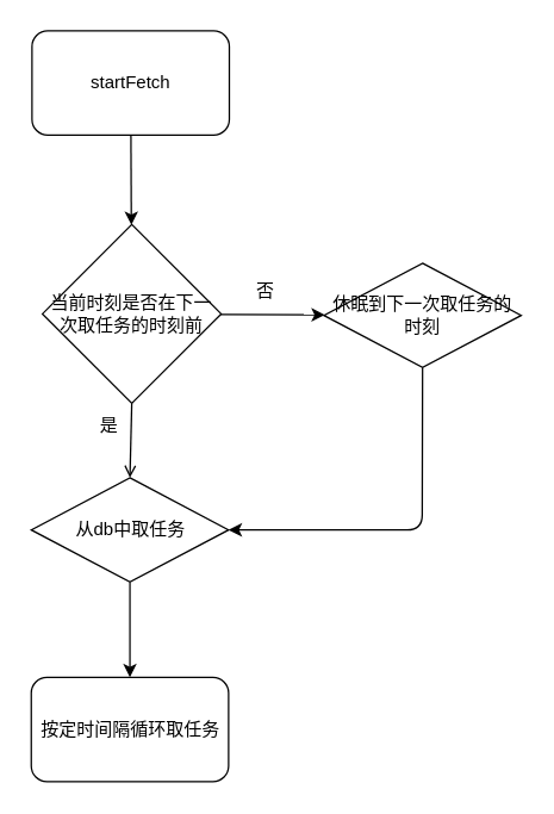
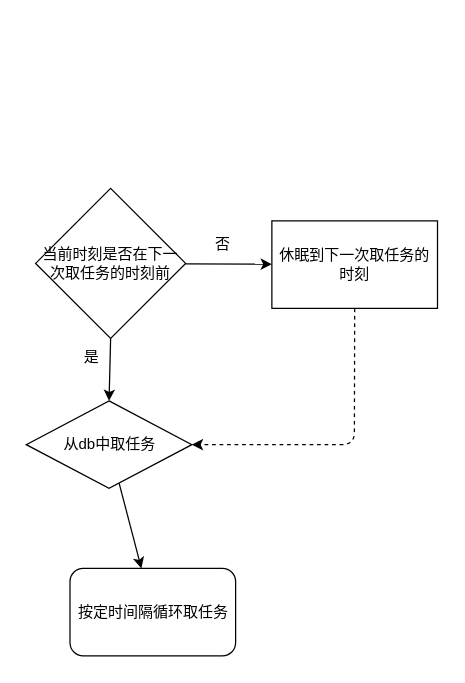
  <mxCell id="0" />
  <mxCell id="1" parent="0" />
- <mxCell id="2" value="" style="edgeStyle=none;html=1;" edge="1" parent="1" source="3" target="6"><mxGeometry relative="1" as="geometry" /></mxCell>
- <mxCell id="3" value="startFetch" style="rounded=1;whiteSpace=wrap;html=1;" vertex="1" parent="1"><mxGeometry x="21" y="20" width="132.5" height="70" as="geometry" /></mxCell>
- <mxCell id="4" style="edgeStyle=none;html=1;exitX=0.5;exitY=1;exitDx=0;exitDy=0;entryX=0.5;entryY=0;entryDx=0;entryDy=0;endArrow=open;" edge="1" parent="1" source="6" target="8"><mxGeometry relative="1" as="geometry" /></mxCell>
+ <mxCell id="4" style="edgeStyle=none;html=1;exitX=0.5;exitY=1;exitDx=0;exitDy=0;entryX=0.5;entryY=0;entryDx=0;entryDy=0;" edge="1" parent="1" source="6" target="8"><mxGeometry relative="1" as="geometry" /></mxCell>
  <mxCell id="5" value="" style="edgeStyle=none;html=1;" edge="1" parent="1" source="6" target="11"><mxGeometry relative="1" as="geometry" /></mxCell>
  <mxCell id="6" value="当前时刻是否在下一次取任务的时刻前" style="rhombus;whiteSpace=wrap;html=1;" vertex="1" parent="1"><mxGeometry x="28" y="150" width="120" height="120" as="geometry" /></mxCell>
  <mxCell id="7" value="" style="edgeStyle=none;html=1;" edge="1" parent="1" source="8" target="13"><mxGeometry relative="1" as="geometry" /></mxCell>
  <mxCell id="8" value="从db中取任务" style="rhombus;whiteSpace=wrap;html=1;" vertex="1" parent="1"><mxGeometry x="20.5" y="320" width="132.5" height="70" as="geometry" /></mxCell>
  <mxCell id="9" value="是" style="text;html=1;strokeColor=none;fillColor=none;align=center;verticalAlign=middle;whiteSpace=wrap;rounded=0;" vertex="1" parent="1"><mxGeometry x="43" y="270" width="60" height="30" as="geometry" /></mxCell>
- <mxCell id="10" style="edgeStyle=none;html=1;exitX=0.5;exitY=1;exitDx=0;exitDy=0;entryX=1;entryY=0.5;entryDx=0;entryDy=0;" edge="1" parent="1" source="11" target="8"><mxGeometry relative="1" as="geometry"><mxPoint x="283" y="350" as="targetPoint" /><Array as="points"><mxPoint x="283" y="355" /></Array></mxGeometry></mxCell>
- <mxCell id="11" value="休眠到下一次取任务的时刻" style="rhombus;whiteSpace=wrap;html=1;" vertex="1" parent="1"><mxGeometry x="217" y="176" width="132.5" height="70" as="geometry" /></mxCell>
+ <mxCell id="10" style="edgeStyle=none;html=1;exitX=0.5;exitY=1;exitDx=0;exitDy=0;entryX=1;entryY=0.5;entryDx=0;entryDy=0;dashed=1;" edge="1" parent="1" source="11" target="8"><mxGeometry relative="1" as="geometry"><mxPoint x="283" y="350" as="targetPoint" /><Array as="points"><mxPoint x="283" y="355" /></Array></mxGeometry></mxCell>
+ <mxCell id="11" value="休眠到下一次取任务的时刻" style="rounded=0;whiteSpace=wrap;html=1;" vertex="1" parent="1"><mxGeometry x="217" y="176" width="132.5" height="70" as="geometry" /></mxCell>
  <mxCell id="12" value="否" style="text;html=1;strokeColor=none;fillColor=none;align=center;verticalAlign=middle;whiteSpace=wrap;rounded=0;" vertex="1" parent="1"><mxGeometry x="148" y="180" width="60" height="30" as="geometry" /></mxCell>
- <mxCell id="13" value="按定时间隔循环取任务" style="rounded=1;whiteSpace=wrap;html=1;" vertex="1" parent="1"><mxGeometry x="20.5" y="454" width="132.5" height="70" as="geometry" /></mxCell>
+ <mxCell id="13" value="按定时间隔循环取任务" style="rounded=1;whiteSpace=wrap;html=1;" vertex="1" parent="1"><mxGeometry x="55.5" y="454" width="132.5" height="70" as="geometry" /></mxCell>
